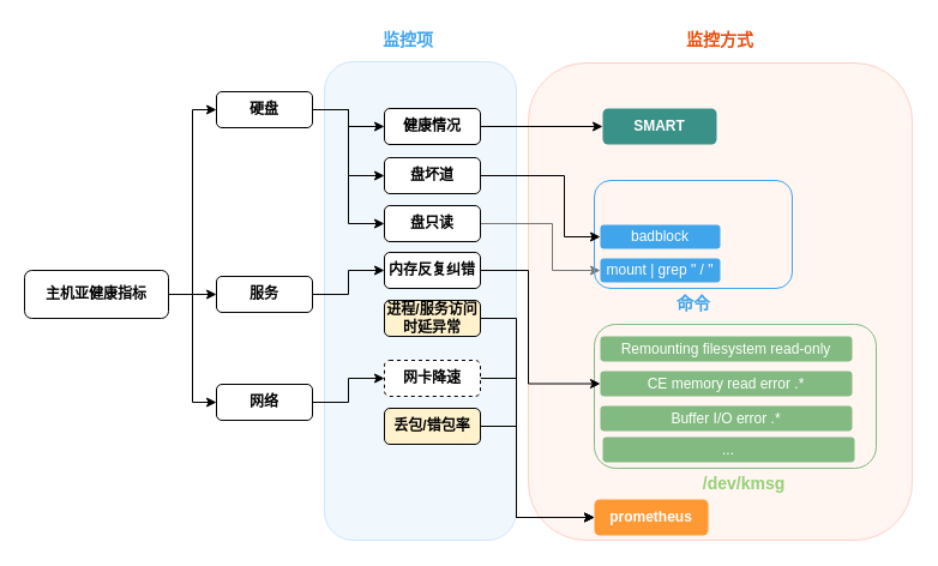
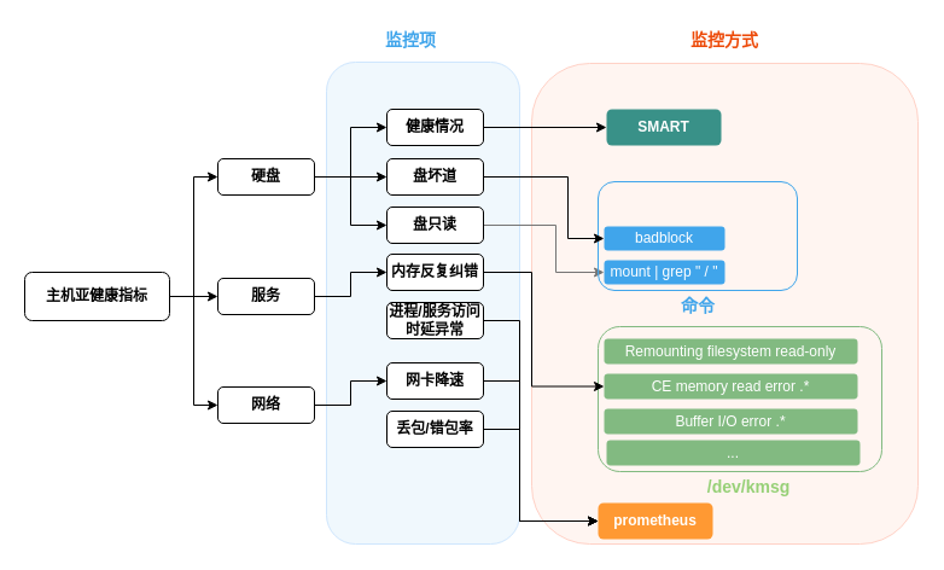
  <mxCell id="0" />
  <mxCell id="1" parent="0" />
  <mxCell id="2" value="" style="rounded=1;whiteSpace=wrap;html=1;fillColor=#FFF5F1;strokeColor=#FFD2C7;" vertex="1" parent="1"><mxGeometry x="440" y="52" width="320" height="398" as="geometry" /></mxCell>
  <mxCell id="3" value="" style="rounded=1;whiteSpace=wrap;html=1;fillColor=#F0F8FD;strokeColor=#CFE6FD;" vertex="1" parent="1"><mxGeometry x="270" y="51" width="160" height="399" as="geometry" /></mxCell>
  <mxCell id="4" style="edgeStyle=orthogonalEdgeStyle;rounded=0;orthogonalLoop=1;jettySize=auto;html=1;exitX=1;exitY=0.5;exitDx=0;exitDy=0;entryX=0;entryY=0.5;entryDx=0;entryDy=0;" edge="1" parent="1" source="7" target="11"><mxGeometry relative="1" as="geometry" /></mxCell>
  <mxCell id="5" style="edgeStyle=orthogonalEdgeStyle;rounded=0;orthogonalLoop=1;jettySize=auto;html=1;exitX=1;exitY=0.5;exitDx=0;exitDy=0;entryX=0;entryY=0.5;entryDx=0;entryDy=0;" edge="1" parent="1" source="7" target="13"><mxGeometry relative="1" as="geometry" /></mxCell>
  <mxCell id="6" style="edgeStyle=orthogonalEdgeStyle;rounded=0;orthogonalLoop=1;jettySize=auto;html=1;exitX=1;exitY=0.5;exitDx=0;exitDy=0;" edge="1" parent="1" source="7" target="15"><mxGeometry relative="1" as="geometry"><Array as="points"><mxPoint x="140" y="245" /><mxPoint x="160" y="245" /><mxPoint x="160" y="335" /></Array></mxGeometry></mxCell>
  <mxCell id="7" value="主机亚健康指标" style="rounded=1;whiteSpace=wrap;html=1;fontStyle=1" vertex="1" parent="1"><mxGeometry x="20" y="225" width="120" height="40" as="geometry" /></mxCell>
  <mxCell id="8" style="edgeStyle=orthogonalEdgeStyle;rounded=0;orthogonalLoop=1;jettySize=auto;html=1;exitX=1;exitY=0.5;exitDx=0;exitDy=0;entryX=0;entryY=0.5;entryDx=0;entryDy=0;" edge="1" parent="1" source="11" target="17"><mxGeometry relative="1" as="geometry" /></mxCell>
  <mxCell id="9" style="edgeStyle=orthogonalEdgeStyle;rounded=0;orthogonalLoop=1;jettySize=auto;html=1;exitX=1;exitY=0.5;exitDx=0;exitDy=0;entryX=0;entryY=0.5;entryDx=0;entryDy=0;" edge="1" parent="1" source="11" target="18"><mxGeometry relative="1" as="geometry" /></mxCell>
  <mxCell id="10" style="edgeStyle=orthogonalEdgeStyle;rounded=0;orthogonalLoop=1;jettySize=auto;html=1;exitX=1;exitY=0.5;exitDx=0;exitDy=0;entryX=0;entryY=0.5;entryDx=0;entryDy=0;" edge="1" parent="1" source="11" target="20"><mxGeometry relative="1" as="geometry" /></mxCell>
- <mxCell id="11" value="硬盘" style="rounded=1;whiteSpace=wrap;html=1;fontStyle=1" vertex="1" parent="1"><mxGeometry x="180" y="76" width="80" height="30" as="geometry" /></mxCell>
+ <mxCell id="11" value="硬盘" style="rounded=1;whiteSpace=wrap;html=1;fontStyle=1" vertex="1" parent="1"><mxGeometry x="180" y="131" width="80" height="30" as="geometry" /></mxCell>
  <mxCell id="12" style="edgeStyle=orthogonalEdgeStyle;rounded=0;orthogonalLoop=1;jettySize=auto;html=1;exitX=1;exitY=0.5;exitDx=0;exitDy=0;entryX=0;entryY=0.5;entryDx=0;entryDy=0;" edge="1" parent="1" source="13" target="21"><mxGeometry relative="1" as="geometry" /></mxCell>
  <mxCell id="13" value="服务" style="rounded=1;whiteSpace=wrap;html=1;fontStyle=1" vertex="1" parent="1"><mxGeometry x="180" y="230" width="80" height="30" as="geometry" /></mxCell>
  <mxCell id="14" style="edgeStyle=orthogonalEdgeStyle;rounded=0;orthogonalLoop=1;jettySize=auto;html=1;exitX=1;exitY=0.5;exitDx=0;exitDy=0;entryX=0;entryY=0.5;entryDx=0;entryDy=0;" edge="1" parent="1" source="15" target="25"><mxGeometry relative="1" as="geometry" /></mxCell>
  <mxCell id="15" value="网络" style="rounded=1;whiteSpace=wrap;html=1;fontStyle=1" vertex="1" parent="1"><mxGeometry x="180" y="320" width="80" height="30" as="geometry" /></mxCell>
  <mxCell id="16" style="edgeStyle=orthogonalEdgeStyle;rounded=0;orthogonalLoop=1;jettySize=auto;html=1;exitX=1;exitY=0.5;exitDx=0;exitDy=0;entryX=0;entryY=0.5;entryDx=0;entryDy=0;" edge="1" parent="1" source="17" target="30"><mxGeometry relative="1" as="geometry" /></mxCell>
  <mxCell id="17" value="健康情况" style="rounded=1;whiteSpace=wrap;html=1;fontStyle=1" vertex="1" parent="1"><mxGeometry x="320" y="90" width="80" height="30" as="geometry" /></mxCell>
  <mxCell id="18" value="盘坏道" style="rounded=1;whiteSpace=wrap;html=1;fontStyle=1" vertex="1" parent="1"><mxGeometry x="320" y="131" width="80" height="30" as="geometry" /></mxCell>
  <mxCell id="19" style="edgeStyle=orthogonalEdgeStyle;rounded=0;orthogonalLoop=1;jettySize=auto;html=1;exitX=1;exitY=0.5;exitDx=0;exitDy=0;entryX=0;entryY=0.5;entryDx=0;entryDy=0;strokeColor=#757575;" edge="1" parent="1" source="20" target="37"><mxGeometry relative="1" as="geometry"><Array as="points"><mxPoint x="460" y="186" /><mxPoint x="460" y="225" /></Array></mxGeometry></mxCell>
  <mxCell id="20" value="盘只读" style="rounded=1;whiteSpace=wrap;html=1;fontStyle=1" vertex="1" parent="1"><mxGeometry x="320" y="171" width="80" height="30" as="geometry" /></mxCell>
  <mxCell id="21" value="内存反复纠错" style="rounded=1;whiteSpace=wrap;html=1;fontStyle=1" vertex="1" parent="1"><mxGeometry x="320" y="210" width="80" height="30" as="geometry" /></mxCell>
  <mxCell id="22" style="edgeStyle=orthogonalEdgeStyle;rounded=0;orthogonalLoop=1;jettySize=auto;html=1;exitX=1;exitY=0.5;exitDx=0;exitDy=0;entryX=0;entryY=0.5;entryDx=0;entryDy=0;" edge="1" parent="1" source="23" target="43"><mxGeometry relative="1" as="geometry"><Array as="points"><mxPoint x="430" y="265" /><mxPoint x="430" y="431" /></Array></mxGeometry></mxCell>
- <mxCell id="23" value="进程/服务访问时延异常" style="rounded=1;whiteSpace=wrap;html=1;fontStyle=1;fillColor=#fff2cc;" vertex="1" parent="1"><mxGeometry x="320" y="250" width="80" height="30" as="geometry" /></mxCell>
+ <mxCell id="23" value="进程/服务访问时延异常" style="rounded=1;whiteSpace=wrap;html=1;fontStyle=1" vertex="1" parent="1"><mxGeometry x="320" y="250" width="80" height="30" as="geometry" /></mxCell>
  <mxCell id="24" style="edgeStyle=orthogonalEdgeStyle;rounded=0;orthogonalLoop=1;jettySize=auto;html=1;exitX=1;exitY=0.5;exitDx=0;exitDy=0;entryX=0;entryY=0.5;entryDx=0;entryDy=0;" edge="1" parent="1" source="25" target="43"><mxGeometry relative="1" as="geometry"><Array as="points"><mxPoint x="430" y="315" /><mxPoint x="430" y="431" /></Array></mxGeometry></mxCell>
- <mxCell id="25" value="网卡降速" style="rounded=1;whiteSpace=wrap;html=1;fontStyle=1;dashed=1;" vertex="1" parent="1"><mxGeometry x="320" y="300" width="80" height="30" as="geometry" /></mxCell>
+ <mxCell id="25" value="网卡降速" style="rounded=1;whiteSpace=wrap;html=1;fontStyle=1" vertex="1" parent="1"><mxGeometry x="320" y="300" width="80" height="30" as="geometry" /></mxCell>
  <mxCell id="26" style="edgeStyle=orthogonalEdgeStyle;rounded=0;orthogonalLoop=1;jettySize=auto;html=1;exitX=1;exitY=0.5;exitDx=0;exitDy=0;entryX=0;entryY=0.5;entryDx=0;entryDy=0;" edge="1" parent="1" source="27" target="43"><mxGeometry relative="1" as="geometry"><Array as="points"><mxPoint x="430" y="355" /><mxPoint x="430" y="431" /></Array></mxGeometry></mxCell>
- <mxCell id="27" value="丢包/错包率" style="rounded=1;whiteSpace=wrap;html=1;fontStyle=1;fillColor=#fff2cc;" vertex="1" parent="1"><mxGeometry x="320" y="340" width="80" height="30" as="geometry" /></mxCell>
+ <mxCell id="27" value="丢包/错包率" style="rounded=1;whiteSpace=wrap;html=1;fontStyle=1" vertex="1" parent="1"><mxGeometry x="320" y="340" width="80" height="30" as="geometry" /></mxCell>
  <mxCell id="28" value="&lt;font color=&quot;#ed4b0a&quot;&gt;&lt;span style=&quot;font-size: 14px;&quot;&gt;&lt;b&gt;监控方式&lt;/b&gt;&lt;/span&gt;&lt;/font&gt;" style="text;html=1;strokeColor=none;fillColor=none;align=center;verticalAlign=middle;whiteSpace=wrap;rounded=0;" vertex="1" parent="1"><mxGeometry x="550" y="20" width="100" height="26" as="geometry" /></mxCell>
  <mxCell id="29" value="&lt;span style=&quot;font-size: 14px;&quot;&gt;&lt;b&gt;&lt;font color=&quot;#40a5eb&quot;&gt;监控项&lt;/font&gt;&lt;/b&gt;&lt;/span&gt;" style="text;html=1;strokeColor=none;fillColor=default;align=center;verticalAlign=middle;whiteSpace=wrap;rounded=0;" vertex="1" parent="1"><mxGeometry x="290" y="20" width="100" height="26" as="geometry" /></mxCell>
  <mxCell id="30" value="SMART" style="rounded=1;whiteSpace=wrap;html=1;gradientColor=none;fillColor=#399188;strokeColor=none;fontColor=#FFFFFF;fontStyle=1" vertex="1" parent="1"><mxGeometry x="502" y="90" width="95" height="30" as="geometry" /></mxCell>
  <mxCell id="31" value="" style="rounded=1;whiteSpace=wrap;html=1;fillColor=none;strokeColor=#40A5EB;" vertex="1" parent="1"><mxGeometry x="495" y="150" width="165" height="90" as="geometry" /></mxCell>
  <mxCell id="32" value="" style="rounded=1;whiteSpace=wrap;html=1;fillColor=none;strokeColor=#82BA81;" vertex="1" parent="1"><mxGeometry x="495" y="270" width="235" height="120" as="geometry" /></mxCell>
  <mxCell id="33" value="badblock" style="rounded=1;whiteSpace=wrap;html=1;gradientColor=none;fillColor=#40A5EB;strokeColor=none;fontColor=#FFFFFF;fontStyle=0" vertex="1" parent="1"><mxGeometry x="500" y="187" width="100" height="20" as="geometry" /></mxCell>
  <mxCell id="34" style="edgeStyle=orthogonalEdgeStyle;rounded=0;orthogonalLoop=1;jettySize=auto;html=1;exitX=1;exitY=0.5;exitDx=0;exitDy=0;entryX=0;entryY=0.5;entryDx=0;entryDy=0;" edge="1" parent="1" source="18" target="33"><mxGeometry relative="1" as="geometry"><Array as="points"><mxPoint x="470" y="146" /><mxPoint x="470" y="197" /></Array></mxGeometry></mxCell>
  <mxCell id="35" value="&lt;span style=&quot;font-size: 14px;&quot;&gt;&lt;b&gt;&lt;font color=&quot;#40a5eb&quot;&gt;命令&lt;/font&gt;&lt;/b&gt;&lt;/span&gt;" style="text;html=1;strokeColor=none;fillColor=none;align=center;verticalAlign=middle;whiteSpace=wrap;rounded=0;" vertex="1" parent="1"><mxGeometry x="527.5" y="240" width="100" height="26" as="geometry" /></mxCell>
  <mxCell id="36" value="&lt;span style=&quot;font-size: 14px;&quot;&gt;&lt;b&gt;&lt;font color=&quot;#97d077&quot;&gt;/dev/kmsg&lt;/font&gt;&lt;/b&gt;&lt;/span&gt;" style="text;html=1;strokeColor=none;fillColor=none;align=center;verticalAlign=middle;whiteSpace=wrap;rounded=0;" vertex="1" parent="1"><mxGeometry x="570" y="390" width="100" height="26" as="geometry" /></mxCell>
  <mxCell id="37" value="mount | grep &quot; / &quot;" style="rounded=1;whiteSpace=wrap;html=1;gradientColor=none;fillColor=#40A5EB;strokeColor=none;fontColor=#FFFFFF;fontStyle=0" vertex="1" parent="1"><mxGeometry x="500" y="215" width="100" height="20" as="geometry" /></mxCell>
  <mxCell id="38" value="Remounting filesystem read-only" style="rounded=1;whiteSpace=wrap;html=1;gradientColor=none;fillColor=#82BA81;strokeColor=none;fontColor=#FFFFFF;" vertex="1" parent="1"><mxGeometry x="500" y="280" width="210" height="21" as="geometry" /></mxCell>
  <mxCell id="39" value="CE memory read error .*" style="rounded=1;whiteSpace=wrap;html=1;gradientColor=none;fillColor=#82BA81;strokeColor=none;fontColor=#FFFFFF;" vertex="1" parent="1"><mxGeometry x="500" y="309" width="210" height="21" as="geometry" /></mxCell>
  <mxCell id="40" style="edgeStyle=orthogonalEdgeStyle;rounded=0;orthogonalLoop=1;jettySize=auto;html=1;exitX=1;exitY=0.5;exitDx=0;exitDy=0;entryX=0;entryY=0.5;entryDx=0;entryDy=0;" edge="1" parent="1" source="21" target="39"><mxGeometry relative="1" as="geometry"><Array as="points"><mxPoint x="440" y="225" /><mxPoint x="440" y="320" /></Array></mxGeometry></mxCell>
  <mxCell id="41" value="Buffer I/O error .*" style="rounded=1;whiteSpace=wrap;html=1;gradientColor=none;fillColor=#82BA81;strokeColor=none;fontColor=#FFFFFF;" vertex="1" parent="1"><mxGeometry x="500" y="338" width="210" height="21" as="geometry" /></mxCell>
  <mxCell id="42" value="..." style="rounded=1;whiteSpace=wrap;html=1;gradientColor=none;fillColor=#82BA81;strokeColor=none;fontColor=#FFFFFF;" vertex="1" parent="1"><mxGeometry x="502" y="364" width="210" height="21" as="geometry" /></mxCell>
  <mxCell id="43" value="prometheus" style="rounded=1;whiteSpace=wrap;html=1;gradientColor=none;fillColor=#FF9933;strokeColor=none;fontColor=#FFFFFF;fontStyle=1" vertex="1" parent="1"><mxGeometry x="495" y="416" width="95" height="30" as="geometry" /></mxCell>
